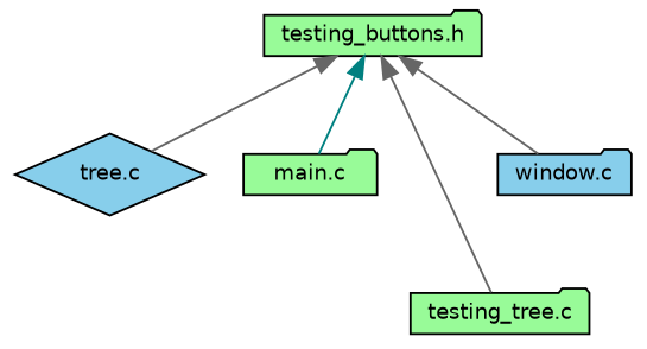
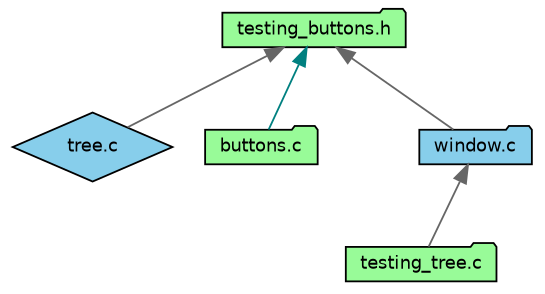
  digraph {
    node [color=black fillcolor=palegreen fontname=Helvetica fontsize=10 shape=folder style=filled]
    edge [color=gray40 dir=back fontname=Helvetica fontsize=10 labelfontname=Helvetica labelfontsize=10 style=solid]
    n1 [fontcolor=black height=0.2 label="testing_buttons.h" width=0.4]
    n2 [fillcolor=skyblue height=0.2 label="tree.c" shape=diamond width=0.4]
-   n3 [height=0.2 label="main.c" width=0.4]
+   n3 [height=0.2 label="buttons.c" width=0.4]
    n4 [height=0.2 label="testing_tree.c" width=0.4]
    n5 [fillcolor=skyblue height=0.2 label="window.c" width=0.4]
    n1 -> n2
    n1 -> n3 [color=teal]
-   n1 -> n4
+   n5 -> n4
    n1 -> n5
  }
